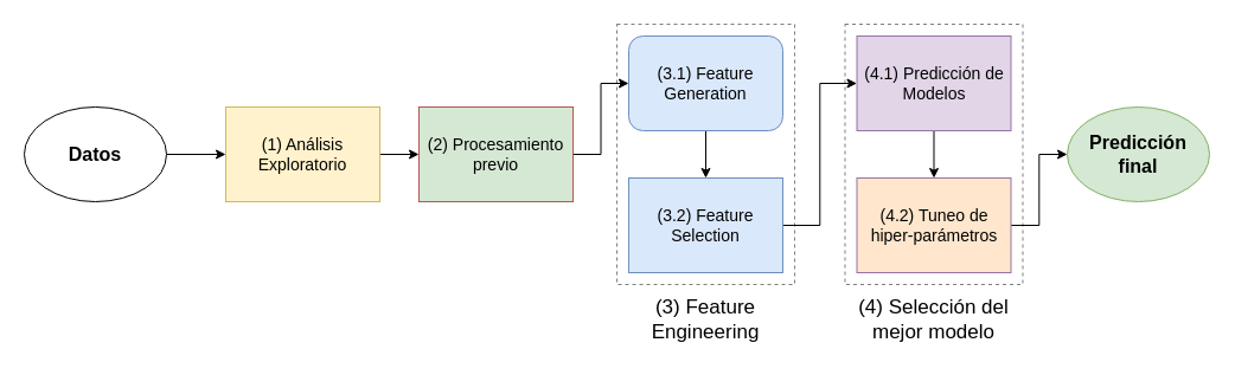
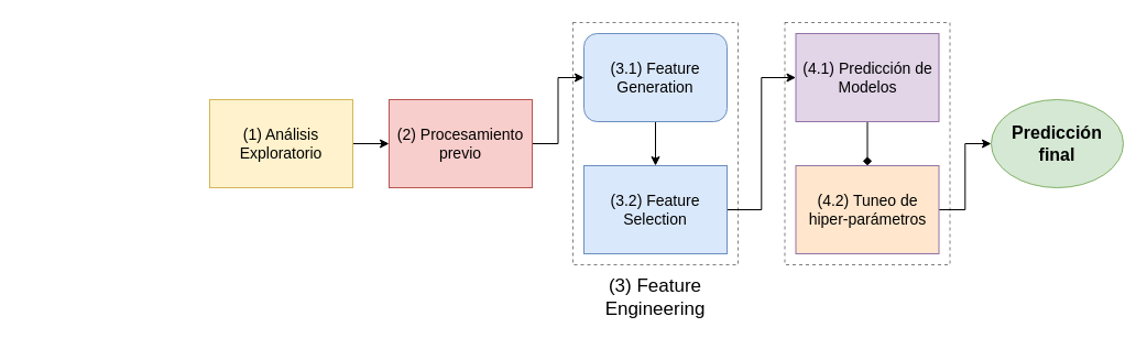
  <mxCell id="0" />
  <mxCell id="1" parent="0" />
  <mxCell id="2" style="edgeStyle=orthogonalEdgeStyle;rounded=0;orthogonalLoop=1;jettySize=auto;html=1;entryX=0;entryY=0.5;entryDx=0;entryDy=0;fontSize=16;" edge="1" parent="1" source="3" target="5"><mxGeometry relative="1" as="geometry" /></mxCell>
  <mxCell id="3" value="&lt;font style=&quot;font-size: 14px&quot;&gt;(1) Análisis Exploratorio&lt;/font&gt;" style="rounded=0;whiteSpace=wrap;html=1;fillColor=#fff2cc;strokeColor=#d6b656;imageWidth=16;" vertex="1" parent="1"><mxGeometry x="190" y="90" width="130" height="80" as="geometry" /></mxCell>
  <mxCell id="4" style="edgeStyle=orthogonalEdgeStyle;rounded=0;orthogonalLoop=1;jettySize=auto;html=1;entryX=0;entryY=0.5;entryDx=0;entryDy=0;fontSize=16;" edge="1" parent="1" source="5" target="7"><mxGeometry relative="1" as="geometry" /></mxCell>
- <mxCell id="5" value="&lt;font style=&quot;font-size: 14px&quot;&gt;(2) Procesamiento previo&lt;/font&gt;" style="rounded=0;whiteSpace=wrap;html=1;fillColor=#d5e8d4;strokeColor=#b85450;imageWidth=16;" vertex="1" parent="1"><mxGeometry x="353" y="90" width="130" height="80" as="geometry" /></mxCell>
+ <mxCell id="5" value="&lt;font style=&quot;font-size: 14px&quot;&gt;(2) Procesamiento previo&lt;/font&gt;" style="rounded=0;whiteSpace=wrap;html=1;fillColor=#f8cecc;strokeColor=#b85450;imageWidth=16;" vertex="1" parent="1"><mxGeometry x="353" y="90" width="130" height="80" as="geometry" /></mxCell>
  <mxCell id="6" style="edgeStyle=orthogonalEdgeStyle;rounded=0;orthogonalLoop=1;jettySize=auto;html=1;fontSize=16;" edge="1" parent="1" source="7" target="9"><mxGeometry relative="1" as="geometry" /></mxCell>
  <mxCell id="7" value="&lt;span style=&quot;font-size: 14px&quot;&gt;(3.1) Feature Generation&lt;/span&gt;" style="whiteSpace=wrap;html=1;fillColor=#dae8fc;strokeColor=#6c8ebf;imageWidth=16;rounded=1;" vertex="1" parent="1"><mxGeometry x="530" y="30" width="130" height="80" as="geometry" /></mxCell>
  <mxCell id="8" style="edgeStyle=orthogonalEdgeStyle;rounded=0;orthogonalLoop=1;jettySize=auto;html=1;entryX=0;entryY=0.5;entryDx=0;entryDy=0;fontSize=16;" edge="1" parent="1" source="9" target="11"><mxGeometry relative="1" as="geometry" /></mxCell>
  <mxCell id="9" value="&lt;span style=&quot;font-size: 14px&quot;&gt;(3.2) Feature Selection&lt;/span&gt;" style="rounded=0;whiteSpace=wrap;html=1;fillColor=#dae8fc;strokeColor=#6c8ebf;imageWidth=16;" vertex="1" parent="1"><mxGeometry x="530" y="150" width="130" height="80" as="geometry" /></mxCell>
- <mxCell id="10" style="edgeStyle=orthogonalEdgeStyle;rounded=0;orthogonalLoop=1;jettySize=auto;html=1;fontSize=16;" edge="1" parent="1" source="11" target="13"><mxGeometry relative="1" as="geometry" /></mxCell>
+ <mxCell id="10" style="edgeStyle=orthogonalEdgeStyle;rounded=0;orthogonalLoop=1;jettySize=auto;html=1;fontSize=16;endArrow=diamond;" edge="1" parent="1" source="11" target="13"><mxGeometry relative="1" as="geometry" /></mxCell>
  <mxCell id="11" value="&lt;span style=&quot;font-size: 14px&quot;&gt;(4.1) Predicción de Modelos&lt;br&gt;&lt;/span&gt;" style="rounded=0;whiteSpace=wrap;html=1;fillColor=#e1d5e7;strokeColor=#9673a6;imageWidth=16;" vertex="1" parent="1"><mxGeometry x="722.5" y="30" width="130" height="80" as="geometry" /></mxCell>
  <mxCell id="12" style="edgeStyle=orthogonalEdgeStyle;rounded=0;orthogonalLoop=1;jettySize=auto;html=1;entryX=0;entryY=0.5;entryDx=0;entryDy=0;fontSize=16;" edge="1" parent="1" source="13" target="20"><mxGeometry relative="1" as="geometry" /></mxCell>
  <mxCell id="13" value="&lt;span style=&quot;font-size: 14px&quot;&gt;(4.2) Tuneo de hiper-parámetros&lt;/span&gt;" style="rounded=0;whiteSpace=wrap;html=1;fillColor=#ffe6cc;strokeColor=#9673a6;imageWidth=16;" vertex="1" parent="1"><mxGeometry x="722.5" y="150" width="130" height="80" as="geometry" /></mxCell>
  <mxCell id="14" value="" style="rounded=0;whiteSpace=wrap;html=1;dashed=1;fillColor=none;opacity=50;" vertex="1" parent="1"><mxGeometry x="520" y="20" width="150" height="220" as="geometry" /></mxCell>
  <mxCell id="15" value="&lt;font style=&quot;font-size: 17px&quot;&gt;(3) Feature Engineering&lt;/font&gt;" style="text;html=1;strokeColor=none;fillColor=none;align=center;verticalAlign=middle;whiteSpace=wrap;rounded=0;dashed=1;" vertex="1" parent="1"><mxGeometry x="535" y="245" width="120" height="50" as="geometry" /></mxCell>
  <mxCell id="16" value="" style="rounded=0;whiteSpace=wrap;html=1;dashed=1;fillColor=none;opacity=50;" vertex="1" parent="1"><mxGeometry x="712.5" y="20" width="150" height="220" as="geometry" /></mxCell>
- <mxCell id="17" value="&lt;font style=&quot;font-size: 17px&quot;&gt;(4) Selección del mejor modelo&lt;/font&gt;" style="text;html=1;strokeColor=none;fillColor=none;align=center;verticalAlign=middle;whiteSpace=wrap;rounded=0;dashed=1;" vertex="1" parent="1"><mxGeometry x="710" y="245" width="155" height="50" as="geometry" /></mxCell>
- <mxCell id="18" style="edgeStyle=orthogonalEdgeStyle;rounded=0;orthogonalLoop=1;jettySize=auto;html=1;entryX=0;entryY=0.5;entryDx=0;entryDy=0;fontSize=16;" edge="1" parent="1" source="19" target="3"><mxGeometry relative="1" as="geometry" /></mxCell>
- <mxCell id="19" value="Datos" style="ellipse;whiteSpace=wrap;html=1;fontSize=16;fontStyle=1;" vertex="1" parent="1"><mxGeometry x="20" y="90" width="120" height="80" as="geometry" /></mxCell>
  <mxCell id="20" value="Predicción final" style="ellipse;whiteSpace=wrap;html=1;fontSize=16;fontStyle=1;fillColor=#d5e8d4;strokeColor=#82b366;" vertex="1" parent="1"><mxGeometry x="900" y="90" width="120" height="80" as="geometry" /></mxCell>
